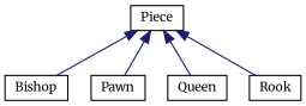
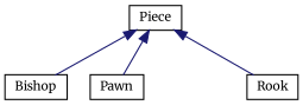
  digraph {
    fontname=Merriweather
    rankdir=TB
    node [color=black fillcolor=white fontname=Merriweather fontsize=10 shape=record style=filled]
    edge [color=midnightblue dir=back fontname=Merriweather fontsize=10 labelfontname=Helvetica labelfontsize=10 style=solid]
    n1 [height=0.2 label=Piece width=0.4]
    n2 [height=0.2 label=Bishop width=0.4]
    n3 [height=0.2 label=Pawn width=0.4]
-   n4 [height=0.2 label=Queen width=0.4]
    n5 [height=0.2 label=Rook width=0.4]
    n1 -> n2
    n1 -> n3
-   n1 -> n4
    n1 -> n5
  }
